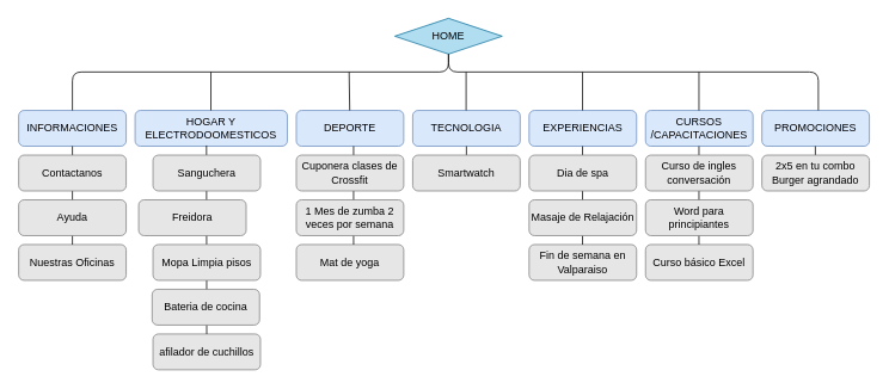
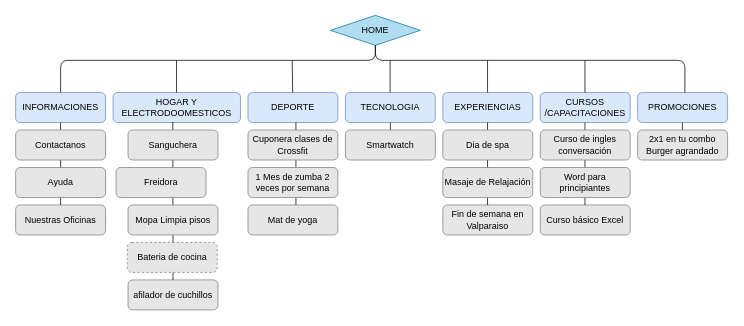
  <mxCell id="0" />
  <mxCell id="1" parent="0" />
  <mxCell id="2" value="HOME" style="rhombus;whiteSpace=wrap;html=1;fillColor=#b1ddf0;strokeColor=#10739e;" vertex="1" parent="1"><mxGeometry x="440" y="20" width="120" height="40" as="geometry" /></mxCell>
  <mxCell id="3" value="INFORMACIONES" style="rounded=1;whiteSpace=wrap;html=1;fillColor=#dae8fc;strokeColor=#6c8ebf;" vertex="1" parent="1"><mxGeometry x="20" y="123" width="120" height="40" as="geometry" /></mxCell>
  <mxCell id="4" value="HOGAR Y ELECTRODOOMESTICOS" style="rounded=1;whiteSpace=wrap;html=1;fillColor=#dae8fc;strokeColor=#6c8ebf;" vertex="1" parent="1"><mxGeometry x="150" y="123" width="170" height="40" as="geometry" /></mxCell>
  <mxCell id="5" value="DEPORTE" style="rounded=1;whiteSpace=wrap;html=1;fillColor=#dae8fc;strokeColor=#6c8ebf;" vertex="1" parent="1"><mxGeometry x="330" y="123" width="120" height="40" as="geometry" /></mxCell>
  <mxCell id="6" value="TECNOLOGIA" style="rounded=1;whiteSpace=wrap;html=1;fillColor=#dae8fc;strokeColor=#6c8ebf;" vertex="1" parent="1"><mxGeometry x="460" y="123" width="120" height="40" as="geometry" /></mxCell>
  <mxCell id="7" value="EXPERIENCIAS" style="rounded=1;whiteSpace=wrap;html=1;fillColor=#dae8fc;strokeColor=#6c8ebf;" vertex="1" parent="1"><mxGeometry x="590" y="123" width="120" height="40" as="geometry" /></mxCell>
  <mxCell id="8" value="CURSOS /CAPACITACIONES" style="rounded=1;whiteSpace=wrap;html=1;fillColor=#dae8fc;strokeColor=#6c8ebf;" vertex="1" parent="1"><mxGeometry x="720" y="123" width="120" height="40" as="geometry" /></mxCell>
  <mxCell id="9" value="PROMOCIONES" style="rounded=1;whiteSpace=wrap;html=1;fillColor=#dae8fc;strokeColor=#6c8ebf;" vertex="1" parent="1"><mxGeometry x="850" y="123" width="120" height="40" as="geometry" /></mxCell>
  <mxCell id="10" value="Nuestras Oficinas" style="rounded=1;whiteSpace=wrap;html=1;fillColor=#E6E6E6;strokeColor=#808080;" vertex="1" parent="1"><mxGeometry x="20" y="273" width="120" height="40" as="geometry" /></mxCell>
  <mxCell id="11" value="afilador de cuchillos" style="rounded=1;whiteSpace=wrap;html=1;fillColor=#E6E6E6;strokeColor=#808080;" vertex="1" parent="1"><mxGeometry x="170" y="373" width="120" height="40" as="geometry" /></mxCell>
  <mxCell id="12" value="Mat de yoga" style="rounded=1;whiteSpace=wrap;html=1;fillColor=#E6E6E6;strokeColor=#808080;" vertex="1" parent="1"><mxGeometry x="330" y="273" width="120" height="40" as="geometry" /></mxCell>
  <mxCell id="13" value="Fin de semana en Valparaiso" style="rounded=1;whiteSpace=wrap;html=1;fillColor=#E6E6E6;strokeColor=#808080;" vertex="1" parent="1"><mxGeometry x="590" y="273" width="120" height="40" as="geometry" /></mxCell>
  <mxCell id="14" value="Curso básico Excel" style="rounded=1;whiteSpace=wrap;html=1;fillColor=#E6E6E6;strokeColor=#808080;" vertex="1" parent="1"><mxGeometry x="720" y="273" width="120" height="40" as="geometry" /></mxCell>
  <mxCell id="15" value="" style="endArrow=none;html=1;entryX=0.5;entryY=1;entryDx=0;entryDy=0;" edge="1" parent="1" source="3" target="2"><mxGeometry width="50" height="50" relative="1" as="geometry"><mxPoint x="80" y="120" as="sourcePoint" /><mxPoint x="530" y="280" as="targetPoint" /><Array as="points"><mxPoint x="80" y="80" /><mxPoint x="500" y="80" /></Array></mxGeometry></mxCell>
  <mxCell id="16" value="" style="endArrow=none;html=1;" edge="1" parent="1"><mxGeometry width="50" height="50" relative="1" as="geometry"><mxPoint x="234.66" y="123" as="sourcePoint" /><mxPoint x="234.66" y="80" as="targetPoint" /></mxGeometry></mxCell>
  <mxCell id="17" value="" style="endArrow=none;html=1;" edge="1" parent="1" source="5"><mxGeometry width="50" height="50" relative="1" as="geometry"><mxPoint x="389.29" y="122" as="sourcePoint" /><mxPoint x="389" y="80" as="targetPoint" /></mxGeometry></mxCell>
  <mxCell id="18" value="" style="endArrow=none;html=1;entryX=0.5;entryY=1;entryDx=0;entryDy=0;" edge="1" parent="1" target="2"><mxGeometry width="50" height="50" relative="1" as="geometry"><mxPoint x="913" y="123" as="sourcePoint" /><mxPoint x="510" y="70" as="targetPoint" /><Array as="points"><mxPoint x="913" y="80" /><mxPoint x="500" y="80" /></Array></mxGeometry></mxCell>
  <mxCell id="19" value="" style="endArrow=none;html=1;" edge="1" parent="1"><mxGeometry width="50" height="50" relative="1" as="geometry"><mxPoint x="519.66" y="123" as="sourcePoint" /><mxPoint x="519.66" y="80" as="targetPoint" /></mxGeometry></mxCell>
  <mxCell id="20" value="" style="endArrow=none;html=1;" edge="1" parent="1"><mxGeometry width="50" height="50" relative="1" as="geometry"><mxPoint x="649.66" y="123" as="sourcePoint" /><mxPoint x="649.66" y="80" as="targetPoint" /></mxGeometry></mxCell>
  <mxCell id="21" value="" style="endArrow=none;html=1;" edge="1" parent="1"><mxGeometry width="50" height="50" relative="1" as="geometry"><mxPoint x="779.66" y="123" as="sourcePoint" /><mxPoint x="779.66" y="80" as="targetPoint" /></mxGeometry></mxCell>
  <mxCell id="22" value="" style="endArrow=none;html=1;entryX=0.5;entryY=1;entryDx=0;entryDy=0;exitX=0.5;exitY=0;exitDx=0;exitDy=0;" edge="1" parent="1" source="10" target="3"><mxGeometry width="50" height="50" relative="1" as="geometry"><mxPoint x="200" y="250" as="sourcePoint" /><mxPoint x="250" y="200" as="targetPoint" /></mxGeometry></mxCell>
  <mxCell id="23" value="Ayuda" style="rounded=1;whiteSpace=wrap;html=1;fillColor=#E6E6E6;strokeColor=#808080;" vertex="1" parent="1"><mxGeometry x="20" y="223" width="120" height="40" as="geometry" /></mxCell>
  <mxCell id="24" value="Contactanos" style="rounded=1;whiteSpace=wrap;html=1;fillColor=#E6E6E6;strokeColor=#808080;" vertex="1" parent="1"><mxGeometry x="20" y="173" width="120" height="40" as="geometry" /></mxCell>
  <mxCell id="25" value="" style="endArrow=none;html=1;entryX=0.469;entryY=0.98;entryDx=0;entryDy=0;entryPerimeter=0;" edge="1" parent="1" source="11" target="4"><mxGeometry width="50" height="50" relative="1" as="geometry"><mxPoint x="235" y="370" as="sourcePoint" /><mxPoint x="234.66" y="163" as="targetPoint" /></mxGeometry></mxCell>
  <mxCell id="26" value="Sanguchera" style="rounded=1;whiteSpace=wrap;html=1;fillColor=#E6E6E6;strokeColor=#808080;" vertex="1" parent="1"><mxGeometry x="170" y="173" width="120" height="40" as="geometry" /></mxCell>
  <mxCell id="27" value="Freidora" style="rounded=1;whiteSpace=wrap;html=1;fillColor=#E6E6E6;strokeColor=#808080;" vertex="1" parent="1"><mxGeometry x="154" y="223" width="120" height="40" as="geometry" /></mxCell>
  <mxCell id="28" value="Mopa Limpia pisos" style="rounded=1;whiteSpace=wrap;html=1;fillColor=#E6E6E6;strokeColor=#808080;" vertex="1" parent="1"><mxGeometry x="170" y="273" width="120" height="40" as="geometry" /></mxCell>
- <mxCell id="29" value="Bateria de cocina" style="rounded=1;whiteSpace=wrap;html=1;fillColor=#E6E6E6;strokeColor=#808080;" vertex="1" parent="1"><mxGeometry x="169" y="323" width="120" height="40" as="geometry" /></mxCell>
+ <mxCell id="29" value="Bateria de cocina" style="rounded=1;whiteSpace=wrap;html=1;fillColor=#E6E6E6;strokeColor=#808080;dashed=1;" vertex="1" parent="1"><mxGeometry x="169" y="323" width="120" height="40" as="geometry" /></mxCell>
  <mxCell id="30" value="" style="endArrow=none;html=1;entryX=0.5;entryY=1;entryDx=0;entryDy=0;exitX=0.5;exitY=0;exitDx=0;exitDy=0;" edge="1" parent="1"><mxGeometry width="50" height="50" relative="1" as="geometry"><mxPoint x="394" y="273" as="sourcePoint" /><mxPoint x="394" y="163" as="targetPoint" /></mxGeometry></mxCell>
  <mxCell id="31" value="Cuponera clases de Crossfit" style="rounded=1;whiteSpace=wrap;html=1;fillColor=#E6E6E6;strokeColor=#808080;" vertex="1" parent="1"><mxGeometry x="330" y="173" width="120" height="40" as="geometry" /></mxCell>
  <mxCell id="32" value="1 Mes de zumba 2 veces por semana" style="rounded=1;whiteSpace=wrap;html=1;fillColor=#E6E6E6;strokeColor=#808080;" vertex="1" parent="1"><mxGeometry x="330" y="223" width="120" height="40" as="geometry" /></mxCell>
  <mxCell id="33" value="" style="endArrow=none;html=1;entryX=0.5;entryY=1;entryDx=0;entryDy=0;" edge="1" parent="1"><mxGeometry width="50" height="50" relative="1" as="geometry"><mxPoint x="520" y="200" as="sourcePoint" /><mxPoint x="520" y="163" as="targetPoint" /></mxGeometry></mxCell>
  <mxCell id="34" value="Smartwatch" style="rounded=1;whiteSpace=wrap;html=1;fillColor=#E6E6E6;strokeColor=#808080;" vertex="1" parent="1"><mxGeometry x="460" y="173" width="120" height="40" as="geometry" /></mxCell>
  <mxCell id="35" value="" style="endArrow=none;html=1;entryX=0.5;entryY=1;entryDx=0;entryDy=0;exitX=0.5;exitY=0;exitDx=0;exitDy=0;" edge="1" parent="1"><mxGeometry width="50" height="50" relative="1" as="geometry"><mxPoint x="649.66" y="273" as="sourcePoint" /><mxPoint x="649.66" y="163" as="targetPoint" /></mxGeometry></mxCell>
  <mxCell id="36" value="Dia de spa" style="rounded=1;whiteSpace=wrap;html=1;fillColor=#E6E6E6;strokeColor=#808080;" vertex="1" parent="1"><mxGeometry x="590" y="173" width="120" height="40" as="geometry" /></mxCell>
  <mxCell id="37" value="Masaje de Relajación" style="rounded=1;whiteSpace=wrap;html=1;fillColor=#E6E6E6;strokeColor=#808080;" vertex="1" parent="1"><mxGeometry x="590" y="223" width="120" height="40" as="geometry" /></mxCell>
  <mxCell id="38" value="" style="endArrow=none;html=1;entryX=0.5;entryY=1;entryDx=0;entryDy=0;exitX=0.5;exitY=0;exitDx=0;exitDy=0;" edge="1" parent="1"><mxGeometry width="50" height="50" relative="1" as="geometry"><mxPoint x="779.66" y="273" as="sourcePoint" /><mxPoint x="779.66" y="163" as="targetPoint" /></mxGeometry></mxCell>
  <mxCell id="39" value="Curso de ingles conversación" style="rounded=1;whiteSpace=wrap;html=1;fillColor=#E6E6E6;strokeColor=#808080;" vertex="1" parent="1"><mxGeometry x="720" y="173" width="120" height="40" as="geometry" /></mxCell>
  <mxCell id="40" value="Word para principiantes" style="rounded=1;whiteSpace=wrap;html=1;fillColor=#E6E6E6;strokeColor=#808080;" vertex="1" parent="1"><mxGeometry x="720" y="223" width="120" height="40" as="geometry" /></mxCell>
  <mxCell id="41" value="" style="endArrow=none;html=1;entryX=0.5;entryY=1;entryDx=0;entryDy=0;" edge="1" parent="1"><mxGeometry width="50" height="50" relative="1" as="geometry"><mxPoint x="909.66" y="200" as="sourcePoint" /><mxPoint x="909.66" y="163" as="targetPoint" /></mxGeometry></mxCell>
- <mxCell id="42" value="2x5 en tu combo Burger agrandado" style="rounded=1;whiteSpace=wrap;html=1;fillColor=#E6E6E6;strokeColor=#808080;" vertex="1" parent="1"><mxGeometry x="850" y="173" width="120" height="40" as="geometry" /></mxCell>
+ <mxCell id="42" value="2x1 en tu combo Burger agrandado" style="rounded=1;whiteSpace=wrap;html=1;fillColor=#E6E6E6;strokeColor=#808080;" vertex="1" parent="1"><mxGeometry x="850" y="173" width="120" height="40" as="geometry" /></mxCell>
